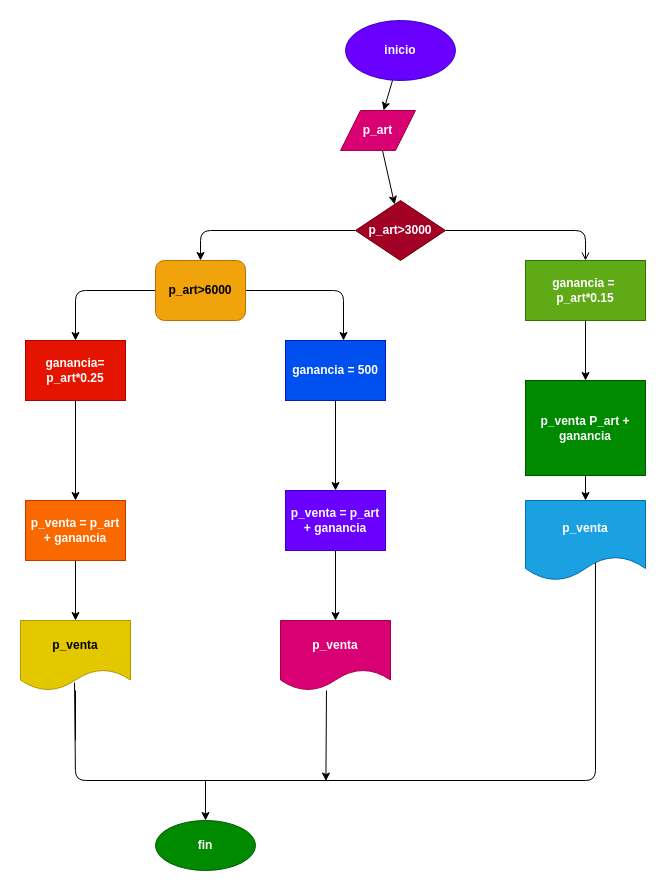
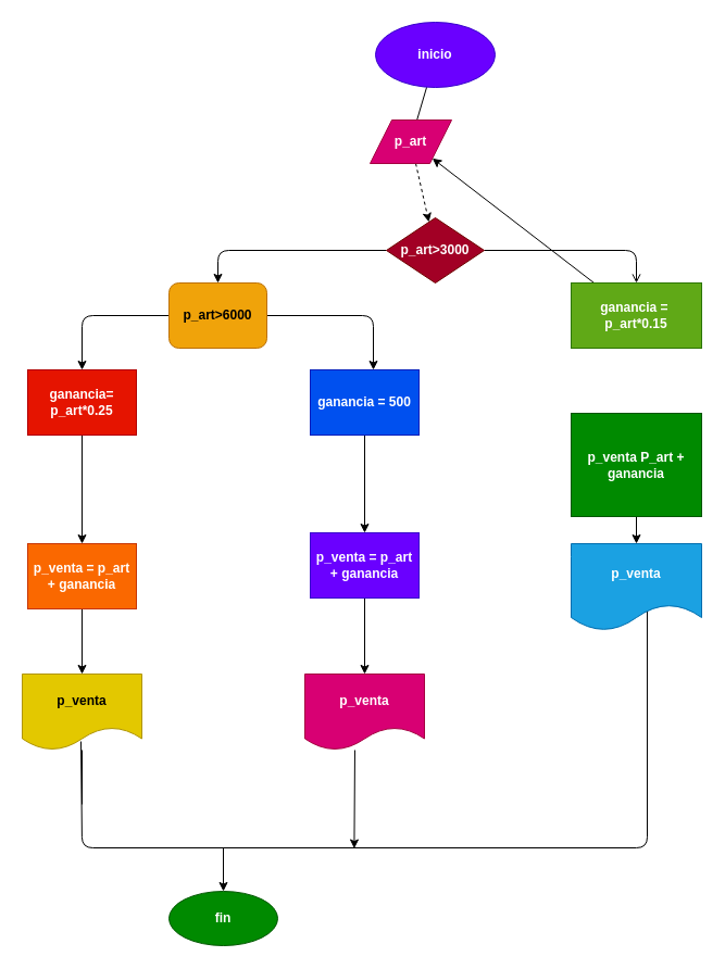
  <mxCell id="0" />
  <mxCell id="1" parent="0" />
- <mxCell id="2" value="" style="edgeStyle=none;html=1;" edge="1" parent="1" source="3" target="5"><mxGeometry relative="1" as="geometry" /></mxCell>
+ <mxCell id="2" value="" style="edgeStyle=none;html=1;endArrow=none;" edge="1" parent="1" source="3" target="5"><mxGeometry relative="1" as="geometry" /></mxCell>
  <mxCell id="3" value="&lt;b&gt;inicio&lt;/b&gt;" style="ellipse;whiteSpace=wrap;html=1;fillColor=#6a00ff;fontColor=#ffffff;strokeColor=#3700CC;" vertex="1" parent="1"><mxGeometry x="345" y="20" width="110" height="60" as="geometry" /></mxCell>
- <mxCell id="4" value="" style="edgeStyle=none;html=1;" edge="1" parent="1" source="5" target="8"><mxGeometry relative="1" as="geometry" /></mxCell>
+ <mxCell id="4" value="" style="edgeStyle=none;html=1;dashed=1;" edge="1" parent="1" source="5" target="8"><mxGeometry relative="1" as="geometry" /></mxCell>
  <mxCell id="5" value="&lt;b&gt;p_art&lt;/b&gt;" style="shape=parallelogram;perimeter=parallelogramPerimeter;whiteSpace=wrap;html=1;fixedSize=1;fillColor=#d80073;fontColor=#ffffff;strokeColor=#A50040;" vertex="1" parent="1"><mxGeometry x="340" y="110" width="75" height="40" as="geometry" /></mxCell>
  <mxCell id="6" style="edgeStyle=none;html=1;entryX=0.5;entryY=0;entryDx=0;entryDy=0;" edge="1" parent="1" source="8" target="11"><mxGeometry relative="1" as="geometry"><Array as="points"><mxPoint x="200" y="230" /></Array></mxGeometry></mxCell>
  <mxCell id="7" style="edgeStyle=none;html=1;entryX=0.5;entryY=0;entryDx=0;entryDy=0;fontColor=#FFFFFF;endArrow=open;" edge="1" parent="1" source="8" target="24"><mxGeometry relative="1" as="geometry"><Array as="points"><mxPoint x="585" y="230" /></Array></mxGeometry></mxCell>
  <mxCell id="8" value="&lt;b&gt;p_art&amp;gt;3000&lt;/b&gt;" style="rhombus;whiteSpace=wrap;html=1;fillColor=#a20025;fontColor=#ffffff;strokeColor=#6F0000;" vertex="1" parent="1"><mxGeometry x="355" y="200" width="90" height="60" as="geometry" /></mxCell>
  <mxCell id="9" style="edgeStyle=none;html=1;entryX=0.5;entryY=0;entryDx=0;entryDy=0;fontColor=#FFFFFF;" edge="1" parent="1" source="11" target="15"><mxGeometry relative="1" as="geometry"><Array as="points"><mxPoint x="75" y="290" /></Array></mxGeometry></mxCell>
  <mxCell id="10" style="edgeStyle=none;html=1;entryX=0.58;entryY=0;entryDx=0;entryDy=0;entryPerimeter=0;fontColor=#FFFFFF;" edge="1" parent="1" source="11" target="13"><mxGeometry relative="1" as="geometry"><Array as="points"><mxPoint x="343" y="290" /></Array></mxGeometry></mxCell>
  <mxCell id="11" value="&lt;b&gt;p_art&amp;gt;6000&lt;/b&gt;" style="whiteSpace=wrap;html=1;fillColor=#f0a30a;fontColor=#000000;strokeColor=#BD7000;rounded=1;" vertex="1" parent="1"><mxGeometry x="155" y="260" width="90" height="60" as="geometry" /></mxCell>
  <mxCell id="12" value="" style="edgeStyle=none;html=1;" edge="1" parent="1" source="13" target="19"><mxGeometry relative="1" as="geometry" /></mxCell>
  <mxCell id="13" value="&lt;b&gt;ganancia = 500&lt;/b&gt;" style="rounded=0;whiteSpace=wrap;html=1;fillColor=#0050ef;fontColor=#ffffff;strokeColor=#001DBC;" vertex="1" parent="1"><mxGeometry x="285" y="340" width="100" height="60" as="geometry" /></mxCell>
  <mxCell id="14" value="" style="edgeStyle=none;html=1;" edge="1" parent="1" source="15" target="17"><mxGeometry relative="1" as="geometry" /></mxCell>
  <mxCell id="15" value="&lt;b&gt;ganancia= p_art*0.25&lt;/b&gt;" style="rounded=0;whiteSpace=wrap;html=1;fillColor=#e51400;fontColor=#ffffff;strokeColor=#B20000;" vertex="1" parent="1"><mxGeometry x="25" y="340" width="100" height="60" as="geometry" /></mxCell>
  <mxCell id="16" value="" style="edgeStyle=none;html=1;fontColor=#FFFFFF;" edge="1" parent="1" source="17" target="21"><mxGeometry relative="1" as="geometry" /></mxCell>
  <mxCell id="17" value="&lt;font color=&quot;#ffffff&quot;&gt;&lt;b&gt;p_venta = p_art + ganancia&lt;/b&gt;&lt;/font&gt;" style="rounded=0;whiteSpace=wrap;html=1;fillColor=#fa6800;fontColor=#000000;strokeColor=#C73500;" vertex="1" parent="1"><mxGeometry x="25" y="500" width="100" height="60" as="geometry" /></mxCell>
  <mxCell id="18" value="" style="edgeStyle=none;html=1;fontColor=#FFFFFF;" edge="1" parent="1" source="19" target="22"><mxGeometry relative="1" as="geometry" /></mxCell>
  <mxCell id="19" value="&lt;font color=&quot;#ffffff&quot;&gt;&lt;b&gt;p_venta = p_art + ganancia&lt;/b&gt;&lt;/font&gt;" style="rounded=0;whiteSpace=wrap;html=1;fillColor=#6a00ff;fontColor=#ffffff;strokeColor=#3700CC;" vertex="1" parent="1"><mxGeometry x="285" y="490" width="100" height="60" as="geometry" /></mxCell>
  <mxCell id="20" style="edgeStyle=none;html=1;fontColor=#FFFFFF;entryX=0.583;entryY=0.625;entryDx=0;entryDy=0;entryPerimeter=0;startArrow=none;exitX=0.491;exitY=0.886;exitDx=0;exitDy=0;exitPerimeter=0;" edge="1" parent="1" source="21" target="27"><mxGeometry relative="1" as="geometry"><mxPoint x="200" y="770.385" as="sourcePoint" /><mxPoint x="595" y="590" as="targetPoint" /><Array as="points"><mxPoint x="75" y="780" /><mxPoint x="595" y="780" /></Array></mxGeometry></mxCell>
  <mxCell id="21" value="&lt;b&gt;p_venta&lt;/b&gt;" style="shape=document;whiteSpace=wrap;html=1;boundedLbl=1;fontColor=#000000;fillColor=#e3c800;strokeColor=#B09500;" vertex="1" parent="1"><mxGeometry x="20" y="620" width="110" height="70" as="geometry" /></mxCell>
  <mxCell id="22" value="&lt;b&gt;p_venta&lt;/b&gt;" style="shape=document;whiteSpace=wrap;html=1;boundedLbl=1;fontColor=#ffffff;fillColor=#d80073;strokeColor=#A50040;" vertex="1" parent="1"><mxGeometry x="280" y="620" width="110" height="70" as="geometry" /></mxCell>
- <mxCell id="23" value="" style="edgeStyle=none;html=1;fontColor=#FFFFFF;" edge="1" parent="1" source="24" target="26"><mxGeometry relative="1" as="geometry" /></mxCell>
+ <mxCell id="23" value="" style="edgeStyle=none;html=1;fontColor=#FFFFFF;" edge="1" parent="1" source="24" target="5"><mxGeometry relative="1" as="geometry" /></mxCell>
  <mxCell id="24" value="&lt;b&gt;ganancia =&amp;nbsp; p_art*0.15&lt;/b&gt;" style="rounded=0;whiteSpace=wrap;html=1;fontColor=#ffffff;fillColor=#60a917;strokeColor=#2D7600;" vertex="1" parent="1"><mxGeometry x="525" y="260" width="120" height="60" as="geometry" /></mxCell>
  <mxCell id="25" value="" style="edgeStyle=none;html=1;fontColor=#FFFFFF;" edge="1" parent="1" source="26" target="27"><mxGeometry relative="1" as="geometry" /></mxCell>
  <mxCell id="26" value="&lt;b&gt;p_venta P_art + ganancia&lt;/b&gt;" style="rounded=0;whiteSpace=wrap;html=1;fontColor=#ffffff;fillColor=#008a00;strokeColor=#005700;" vertex="1" parent="1"><mxGeometry x="525" y="380" width="120" height="95" as="geometry" /></mxCell>
  <mxCell id="27" value="&lt;b&gt;p_venta&lt;/b&gt;" style="shape=document;whiteSpace=wrap;html=1;boundedLbl=1;fontColor=#ffffff;fillColor=#1ba1e2;strokeColor=#006EAF;" vertex="1" parent="1"><mxGeometry x="525" y="500" width="120" height="80" as="geometry" /></mxCell>
  <mxCell id="28" value="&lt;b&gt;fin&lt;/b&gt;" style="ellipse;whiteSpace=wrap;html=1;fontColor=#ffffff;fillColor=#008a00;strokeColor=#005700;" vertex="1" parent="1"><mxGeometry x="155" y="820" width="100" height="50" as="geometry" /></mxCell>
  <mxCell id="29" value="" style="edgeStyle=none;html=1;fontColor=#FFFFFF;endArrow=none;" edge="1" parent="1" source="21"><mxGeometry relative="1" as="geometry"><mxPoint x="75" y="690" as="sourcePoint" /><mxPoint x="75" y="740" as="targetPoint" /><Array as="points" /></mxGeometry></mxCell>
  <mxCell id="30" value="" style="edgeStyle=none;html=1;fontColor=#FFFFFF;" edge="1" parent="1" target="28"><mxGeometry relative="1" as="geometry"><mxPoint x="205" y="780" as="sourcePoint" /></mxGeometry></mxCell>
  <mxCell id="31" value="" style="edgeStyle=none;html=1;fontColor=#FFFFFF;exitX=0.418;exitY=1;exitDx=0;exitDy=0;exitPerimeter=0;" edge="1" parent="1" source="22"><mxGeometry relative="1" as="geometry"><mxPoint x="325" y="680" as="sourcePoint" /><mxPoint x="325.419" y="780.524" as="targetPoint" /></mxGeometry></mxCell>
